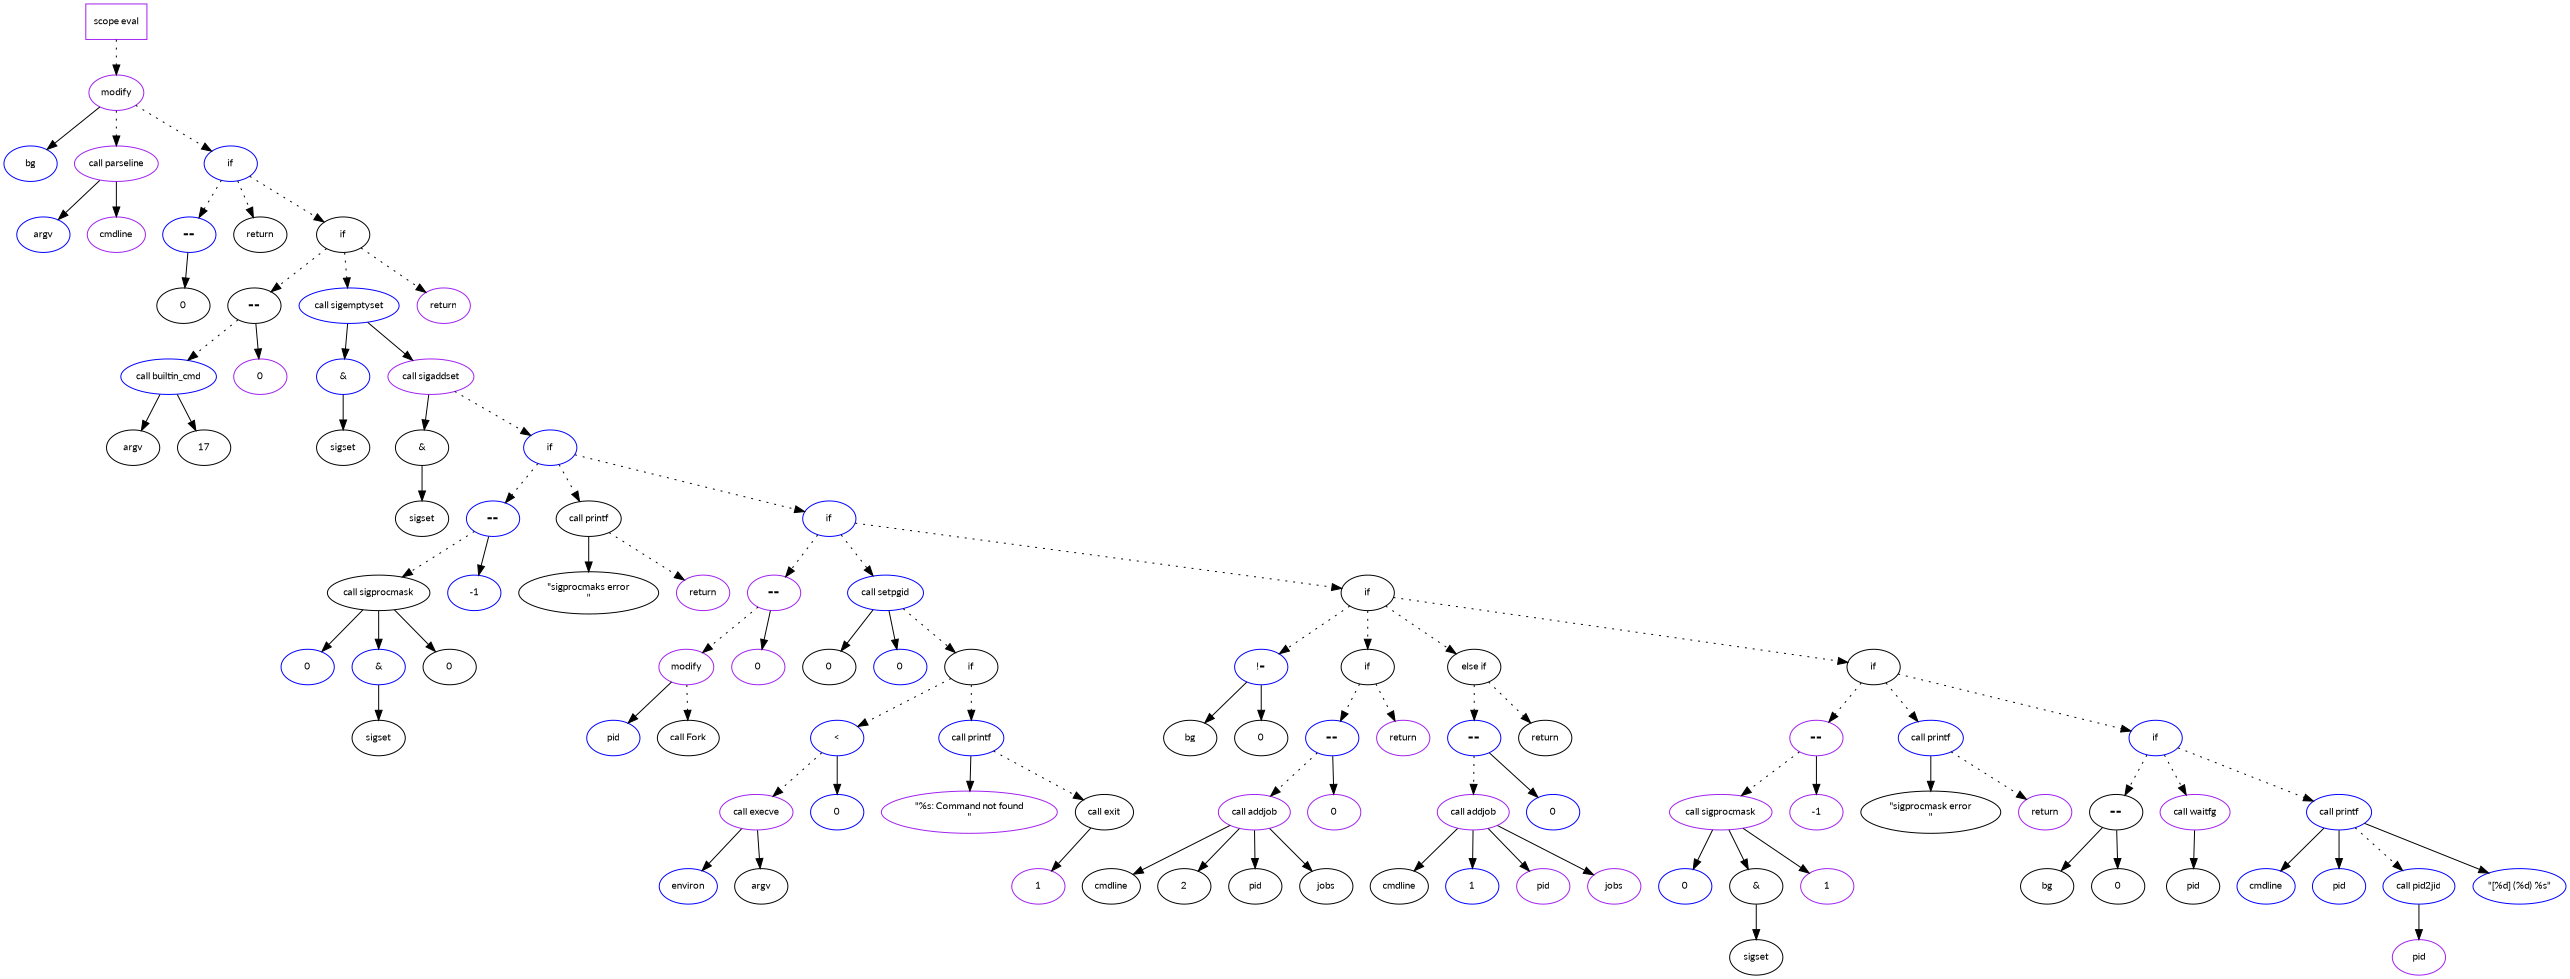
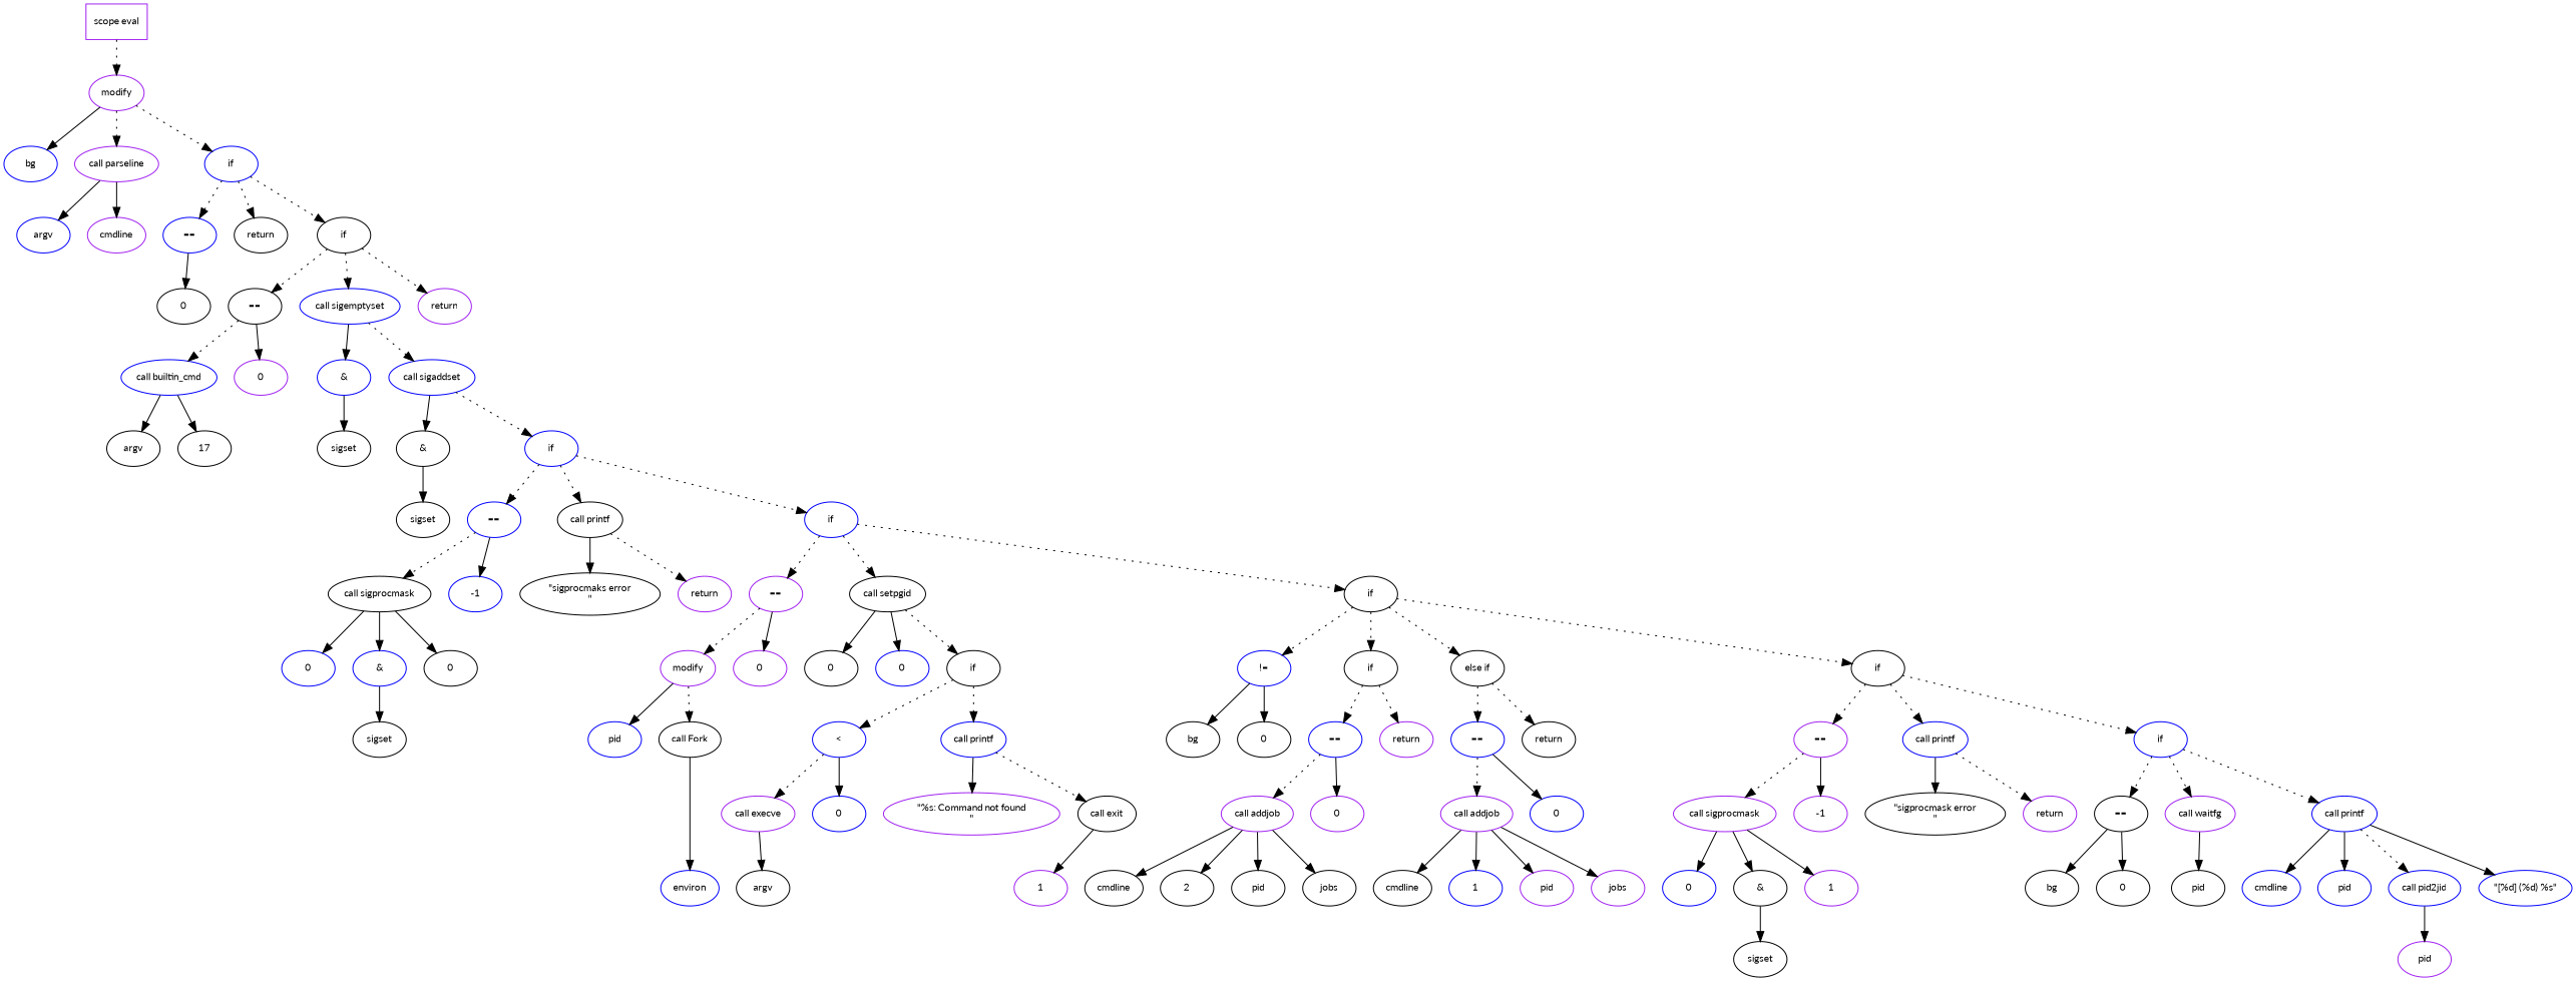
  digraph {
    fontname=Lato
    fontsize=10
    node [color=black fontname=Lato fontsize=10 shape=ellipse]
    edge [fontname=Lato fontsize=10]
    n1 [color=purple label="scope eval" shape=box]
    n2 [color=purple label=modify]
    n3 [color=blue label=bg]
    n4 [color=purple label="call parseline"]
    n5 [color=blue label=if]
    n6 [color=blue label=argv]
    n7 [color=purple label=cmdline]
    n8 [color=blue label="=="]
    n9 [label=return]
    n10 [label=if]
    n11 [label=0]
    n12 [label="=="]
    n13 [color=blue label="call sigemptyset"]
    n14 [color=purple label=return]
    n15 [color=blue label="call builtin_cmd"]
    n16 [color=purple label=0]
    n17 [color=blue label="&"]
-   n18 [color=purple label="call sigaddset"]
+   n18 [color=blue label="call sigaddset"]
    n19 [label=argv]
    n20 [label=17]
    n21 [label=sigset]
    n22 [label="&"]
    n23 [color=blue label=if]
    n24 [label=sigset]
    n25 [color=blue label="=="]
    n26 [label="call printf"]
    n27 [color=blue label=if]
    n28 [label="call sigprocmask"]
    n29 [color=blue label=-1]
    n30 [label="\"sigprocmaks error\n\""]
    n31 [color=purple label=return]
    n32 [color=purple label="=="]
-   n33 [color=blue label="call setpgid"]
+   n33 [label="call setpgid"]
    n34 [label=if]
    n35 [color=blue label=0]
    n36 [color=blue label="&"]
    n37 [label=0]
    n38 [label=sigset]
    n39 [color=purple label=modify]
    n40 [color=purple label=0]
    n41 [label=0]
    n42 [color=blue label=0]
    n43 [label=if]
    n44 [color=blue label="!="]
    n45 [label=if]
    n46 [label="else if"]
    n47 [label=if]
    n48 [color=blue label=pid]
    n49 [label="call Fork"]
    n50 [color=blue label="<"]
    n51 [color=blue label="call printf"]
    n52 [color=purple label="call execve"]
    n53 [color=blue label=0]
    n54 [color=purple label="\"%s: Command not found\n\""]
    n55 [label="call exit"]
    n56 [color=blue label=environ]
    n57 [label=argv]
    n58 [color=purple label=1]
    n59 [label=bg]
    n60 [label=0]
    n61 [color=blue label="=="]
    n62 [color=purple label=return]
    n63 [color=blue label="=="]
    n64 [label=return]
    n65 [color=purple label="=="]
    n66 [color=blue label="call printf"]
    n67 [color=blue label=if]
    n68 [color=purple label="call addjob"]
    n69 [color=purple label=0]
    n70 [label=cmdline]
    n71 [label=2]
    n72 [label=pid]
    n73 [label=jobs]
    n74 [color=purple label="call addjob"]
    n75 [color=blue label=0]
    n76 [label=cmdline]
    n77 [color=blue label=1]
    n78 [color=purple label=pid]
    n79 [color=purple label=jobs]
    n80 [color=purple label="call sigprocmask"]
    n81 [color=purple label=-1]
    n82 [label="\"sigprocmask error\n\""]
    n83 [color=purple label=return]
    n84 [label="=="]
    n85 [color=purple label="call waitfg"]
    n86 [color=blue label="call printf"]
    n87 [color=blue label=0]
    n88 [label="&"]
    n89 [color=purple label=1]
    n90 [label=sigset]
    n91 [label=bg]
    n92 [label=0]
    n93 [label=pid]
    n94 [color=blue label=cmdline]
    n95 [color=blue label=pid]
    n96 [color=blue label="call pid2jid"]
    n97 [color=blue label="\"[%d] (%d) %s\""]
    n98 [color=purple label=pid]
    n1 -> n2 [style=dotted]
    n2 -> n3
    n2 -> n4 [style=dotted]
    n2 -> n5 [style=dotted]
    n4 -> n6
    n4 -> n7
    n5 -> n8 [style=dotted]
    n5 -> n9 [style=dotted]
    n5 -> n10 [style=dotted]
    n8 -> n11
    n10 -> n12 [style=dotted]
    n10 -> n13 [style=dotted]
    n10 -> n14 [style=dotted]
    n12 -> n15 [style=dotted]
    n12 -> n16
    n13 -> n17
-   n13 -> n18 [style=solid]
+   n13 -> n18 [style=dotted]
    n15 -> n19
    n15 -> n20
    n17 -> n21
    n18 -> n22
    n18 -> n23 [style=dotted]
    n22 -> n24
    n23 -> n25 [style=dotted]
    n23 -> n26 [style=dotted]
    n23 -> n27 [style=dotted]
    n25 -> n28 [style=dotted]
    n25 -> n29
    n26 -> n30
    n26 -> n31 [style=dotted]
    n27 -> n32 [style=dotted]
    n27 -> n33 [style=dotted]
    n27 -> n34 [style=dotted]
    n28 -> n35
    n28 -> n36
    n28 -> n37
    n32 -> n39 [style=dotted]
    n32 -> n40
    n33 -> n41
    n33 -> n42
    n33 -> n43 [style=dotted]
    n34 -> n44 [style=dotted]
    n34 -> n45 [style=dotted]
    n34 -> n46 [style=dotted]
    n34 -> n47 [style=dotted]
    n36 -> n38
    n39 -> n48
    n39 -> n49 [style=dotted]
    n43 -> n50 [style=dotted]
    n43 -> n51 [style=dotted]
    n44 -> n59
    n44 -> n60
    n45 -> n61 [style=dotted]
    n45 -> n62 [style=dotted]
    n46 -> n63 [style=dotted]
    n46 -> n64 [style=dotted]
    n47 -> n65 [style=dotted]
    n47 -> n66 [style=dotted]
    n47 -> n67 [style=dotted]
    n50 -> n52 [style=dotted]
    n50 -> n53
    n51 -> n54
    n51 -> n55 [style=dotted]
-   n52 -> n56
+   n49 -> n56
    n52 -> n57
    n55 -> n58
    n61 -> n68 [style=dotted]
    n61 -> n69
    n63 -> n74 [style=dotted]
    n63 -> n75
    n65 -> n80 [style=dotted]
    n65 -> n81
    n66 -> n82
    n66 -> n83 [style=dotted]
    n67 -> n84 [style=dotted]
    n67 -> n85 [style=dotted]
    n67 -> n86 [style=dotted]
    n68 -> n70
    n68 -> n71
    n68 -> n72
    n68 -> n73
    n74 -> n76
    n74 -> n77
    n74 -> n78
    n74 -> n79
    n80 -> n87
    n80 -> n88
    n80 -> n89
    n84 -> n91
    n84 -> n92
    n85 -> n93
    n86 -> n94
    n86 -> n95
    n86 -> n96 [style=dotted]
    n86 -> n97
    n88 -> n90
    n96 -> n98
  }
